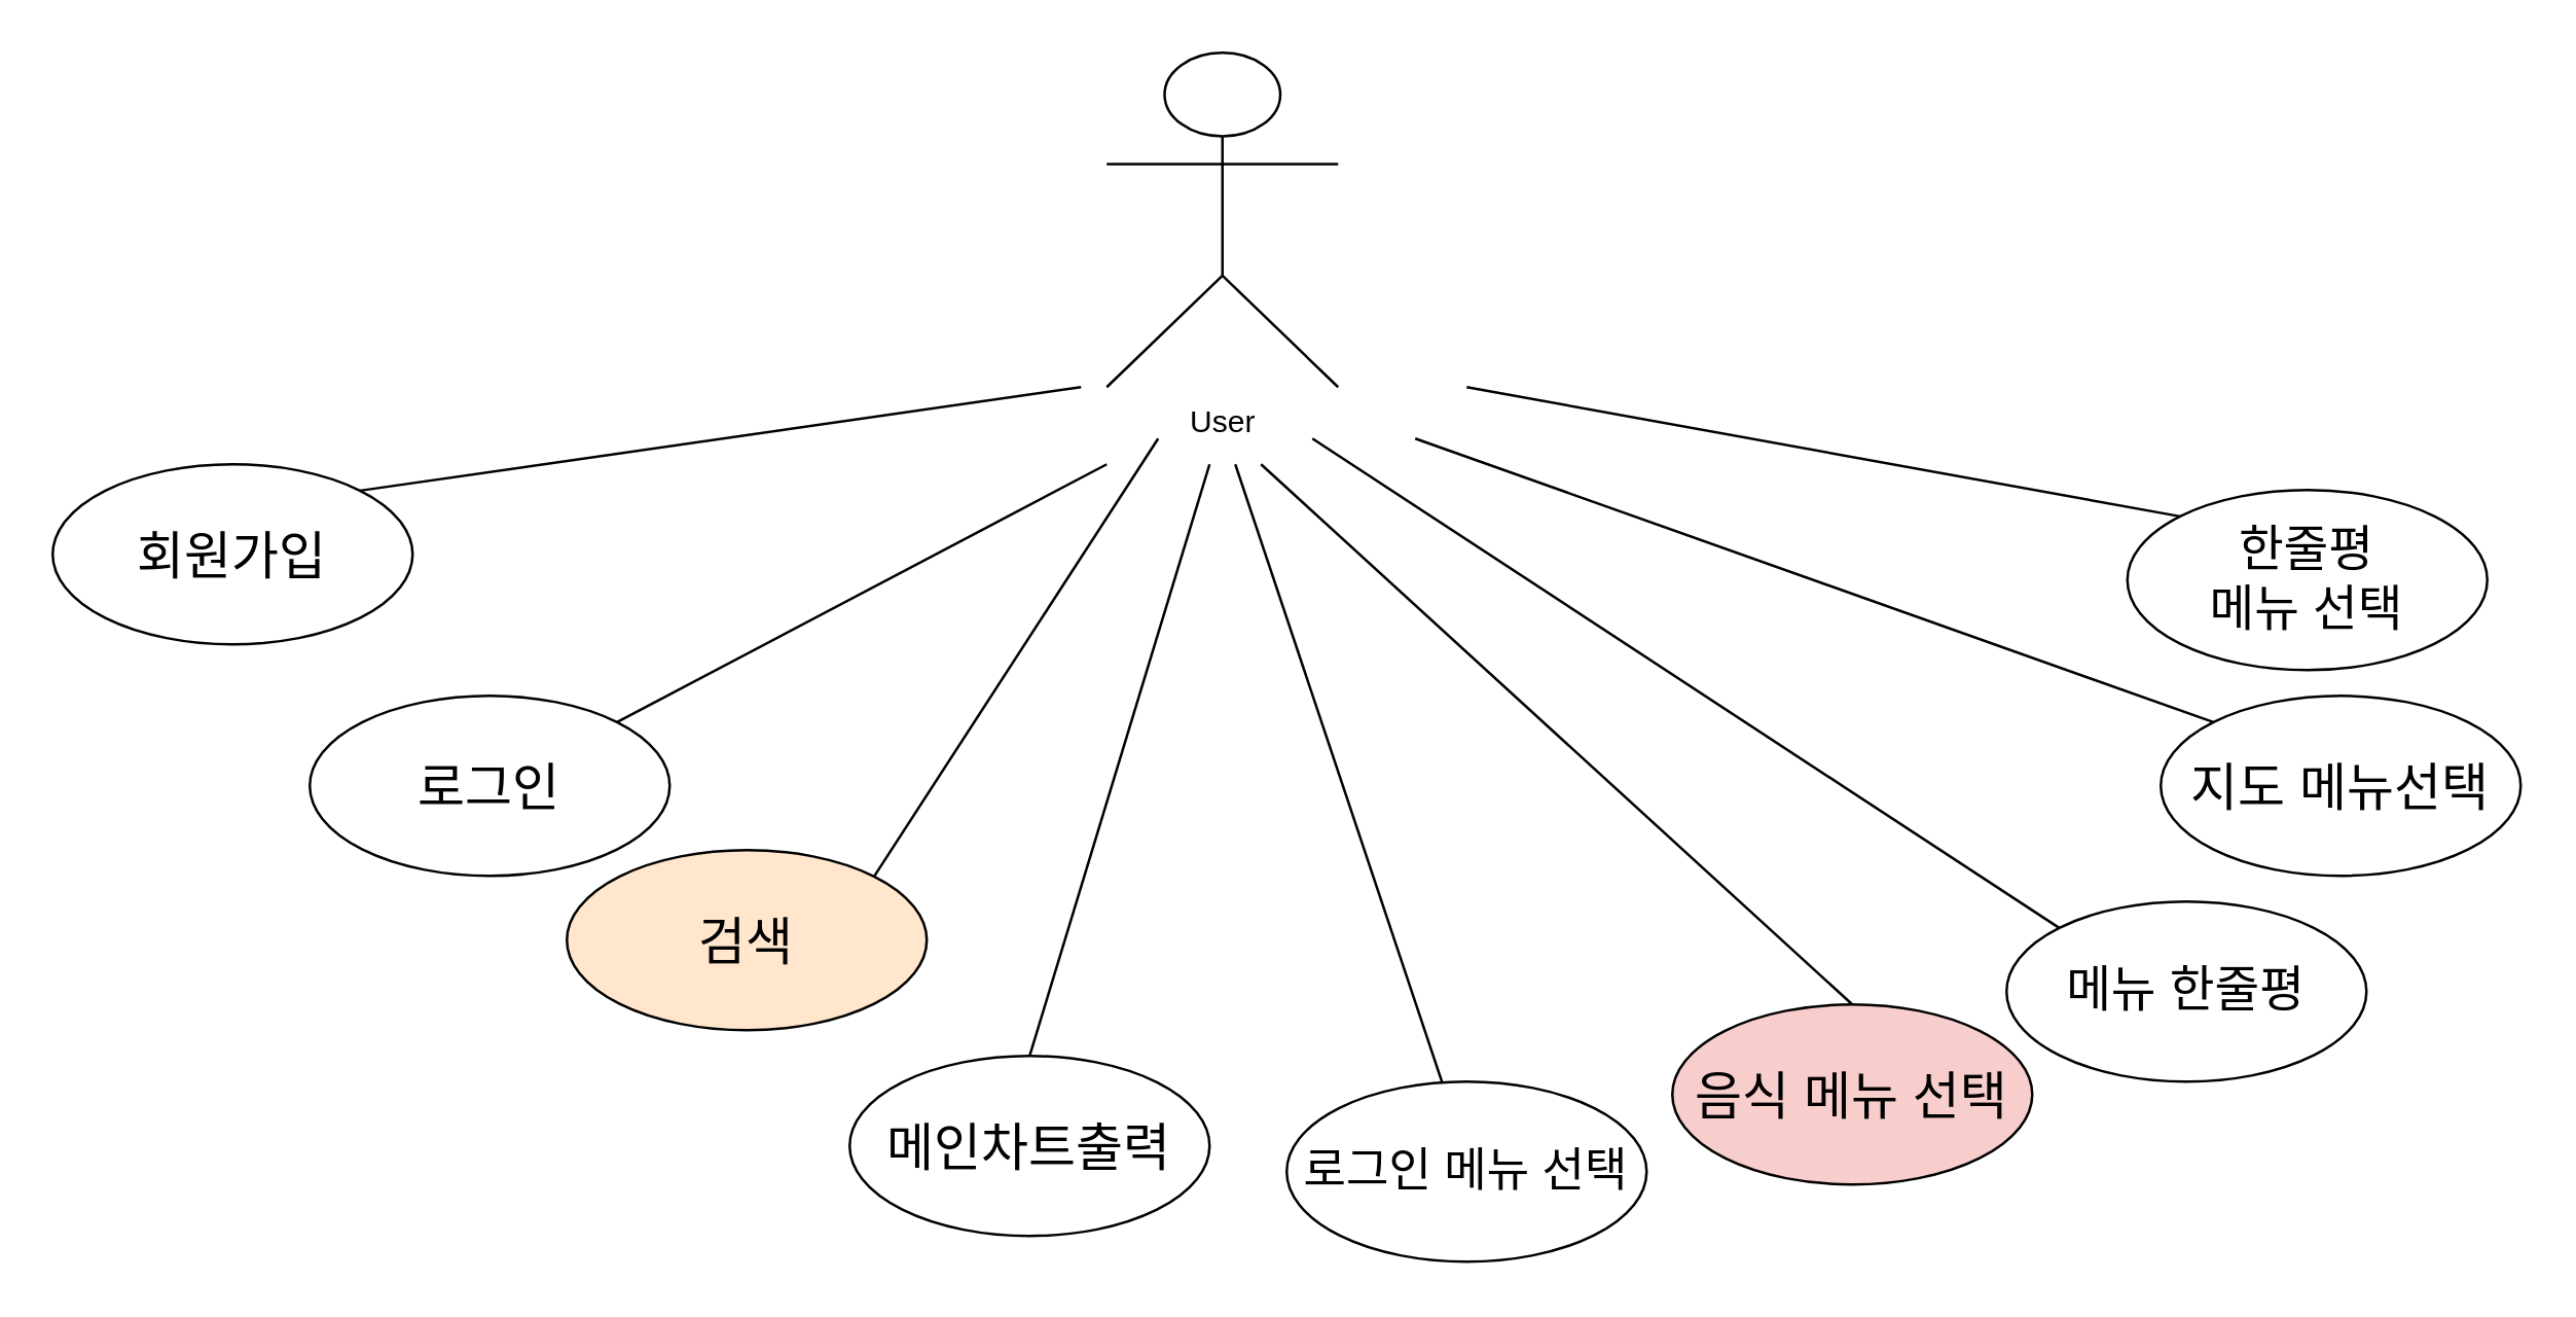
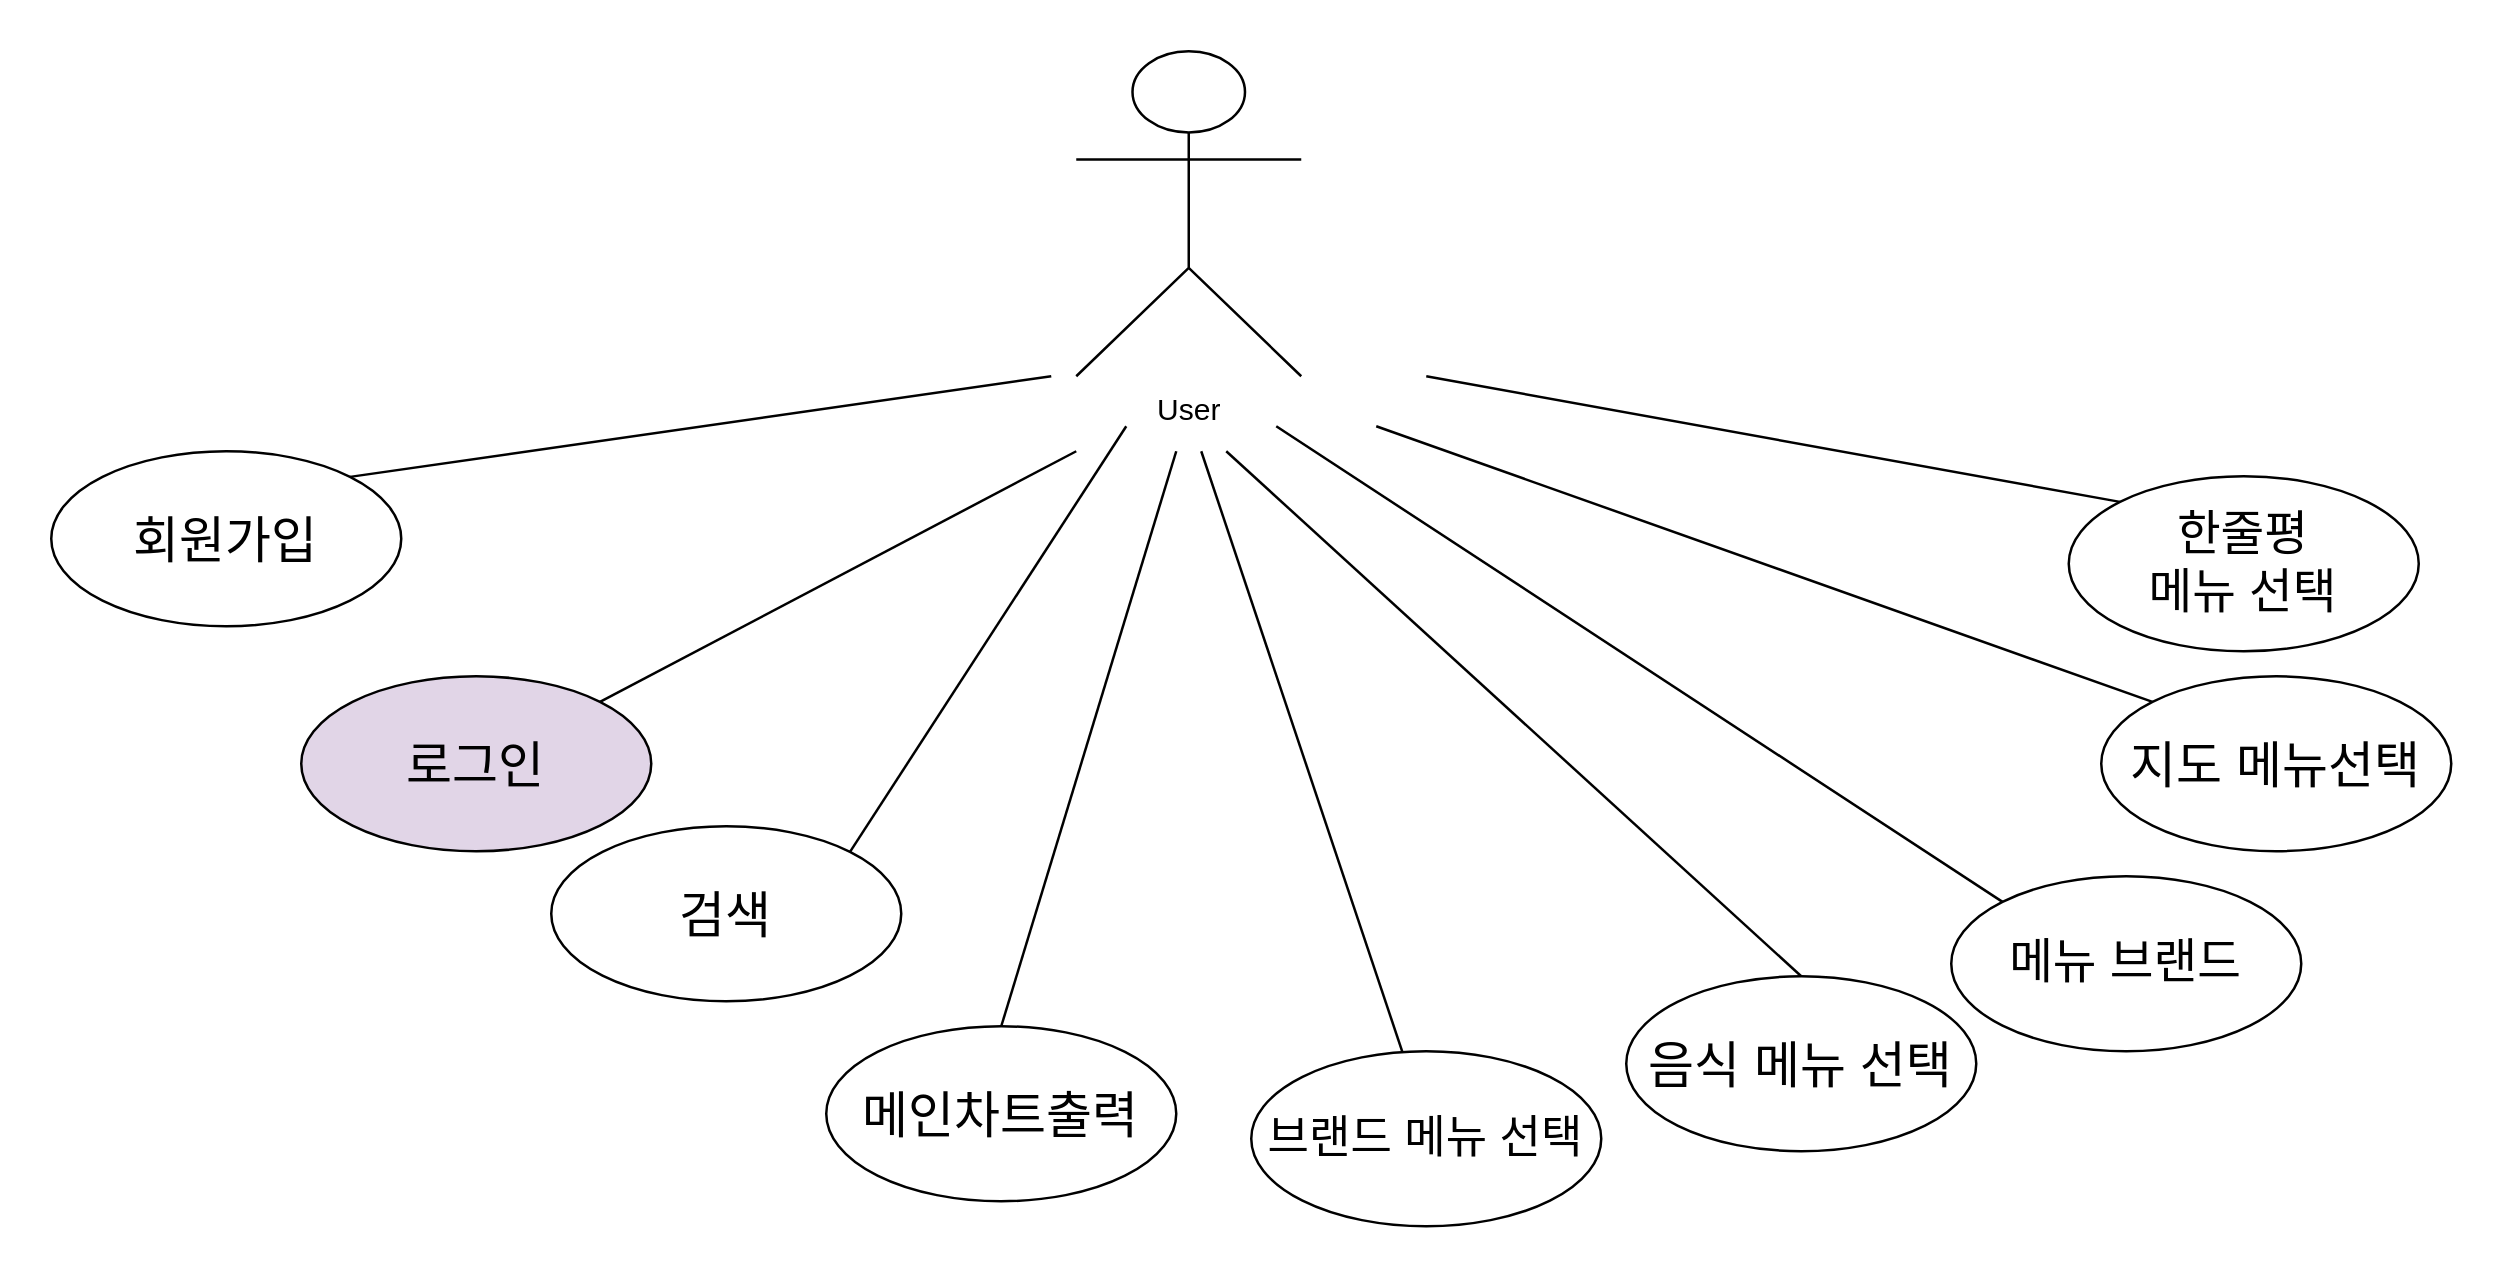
  <mxCell id="0" />
  <mxCell id="1" parent="0" />
  <mxCell id="2" value="User" style="shape=umlActor;verticalLabelPosition=bottom;verticalAlign=top;html=1;outlineConnect=0;" vertex="1" parent="1"><mxGeometry x="430" y="20" width="90" height="130" as="geometry" /></mxCell>
  <mxCell id="3" value="" style="endArrow=none;html=1;rounded=0;exitX=1;exitY=0;exitDx=0;exitDy=0;" edge="1" parent="1" source="4"><mxGeometry width="50" height="50" relative="1" as="geometry"><mxPoint x="90" y="190" as="sourcePoint" /><mxPoint x="430" y="180" as="targetPoint" /></mxGeometry></mxCell>
- <mxCell id="4" value="&lt;font style=&quot;font-size: 20px;&quot;&gt;로그인&lt;/font&gt;" style="ellipse;whiteSpace=wrap;html=1;" vertex="1" parent="1"><mxGeometry x="120" y="270" width="140" height="70" as="geometry" /></mxCell>
+ <mxCell id="4" value="&lt;font style=&quot;font-size: 20px;&quot;&gt;로그인&lt;/font&gt;" style="ellipse;whiteSpace=wrap;html=1;fillColor=#e1d5e7;" vertex="1" parent="1"><mxGeometry x="120" y="270" width="140" height="70" as="geometry" /></mxCell>
  <mxCell id="5" value="" style="endArrow=none;html=1;rounded=0;exitX=1;exitY=0;exitDx=0;exitDy=0;" edge="1" parent="1" source="6"><mxGeometry width="50" height="50" relative="1" as="geometry"><mxPoint x="110" y="190" as="sourcePoint" /><mxPoint x="420" y="150" as="targetPoint" /></mxGeometry></mxCell>
  <mxCell id="6" value="&lt;font style=&quot;font-size: 20px;&quot;&gt;회원가입&lt;/font&gt;" style="ellipse;whiteSpace=wrap;html=1;" vertex="1" parent="1"><mxGeometry x="20" y="180" width="140" height="70" as="geometry" /></mxCell>
  <mxCell id="7" value="" style="endArrow=none;html=1;rounded=0;entryX=0;entryY=1;entryDx=0;entryDy=0;entryPerimeter=0;exitX=1;exitY=0;exitDx=0;exitDy=0;" edge="1" parent="1" source="8"><mxGeometry width="50" height="50" relative="1" as="geometry"><mxPoint x="110" y="210" as="sourcePoint" /><mxPoint x="450" y="170" as="targetPoint" /></mxGeometry></mxCell>
- <mxCell id="8" value="&lt;font style=&quot;font-size: 20px;&quot;&gt;검색&lt;/font&gt;" style="ellipse;whiteSpace=wrap;html=1;fillColor=#ffe6cc;" vertex="1" parent="1"><mxGeometry x="220" y="330" width="140" height="70" as="geometry" /></mxCell>
+ <mxCell id="8" value="&lt;font style=&quot;font-size: 20px;&quot;&gt;검색&lt;/font&gt;" style="ellipse;whiteSpace=wrap;html=1;" vertex="1" parent="1"><mxGeometry x="220" y="330" width="140" height="70" as="geometry" /></mxCell>
  <mxCell id="9" value="" style="endArrow=none;html=1;rounded=0;exitX=0.436;exitY=0.029;exitDx=0;exitDy=0;exitPerimeter=0;" edge="1" parent="1" source="10"><mxGeometry width="50" height="50" relative="1" as="geometry"><mxPoint x="120" y="220" as="sourcePoint" /><mxPoint x="480" y="180" as="targetPoint" /></mxGeometry></mxCell>
- <mxCell id="10" value="&lt;font style=&quot;font-size: 18px;&quot;&gt;로그인 메뉴 선택&lt;/font&gt;" style="ellipse;whiteSpace=wrap;html=1;" vertex="1" parent="1"><mxGeometry x="500" y="420" width="140" height="70" as="geometry" /></mxCell>
+ <mxCell id="10" value="&lt;font style=&quot;font-size: 18px;&quot;&gt;브랜드 메뉴 선택&lt;/font&gt;" style="ellipse;whiteSpace=wrap;html=1;" vertex="1" parent="1"><mxGeometry x="500" y="420" width="140" height="70" as="geometry" /></mxCell>
  <mxCell id="11" value="" style="endArrow=none;html=1;rounded=0;exitX=0.5;exitY=0;exitDx=0;exitDy=0;" edge="1" parent="1" source="12"><mxGeometry width="50" height="50" relative="1" as="geometry"><mxPoint x="130" y="230" as="sourcePoint" /><mxPoint x="490" y="180" as="targetPoint" /></mxGeometry></mxCell>
- <mxCell id="12" value="&lt;font style=&quot;font-size: 20px;&quot;&gt;음식 메뉴 선택&lt;/font&gt;" style="ellipse;whiteSpace=wrap;html=1;fillColor=#f8cecc;" vertex="1" parent="1"><mxGeometry x="650" y="390" width="140" height="70" as="geometry" /></mxCell>
+ <mxCell id="12" value="&lt;font style=&quot;font-size: 20px;&quot;&gt;음식 메뉴 선택&lt;/font&gt;" style="ellipse;whiteSpace=wrap;html=1;" vertex="1" parent="1"><mxGeometry x="650" y="390" width="140" height="70" as="geometry" /></mxCell>
  <mxCell id="13" value="" style="endArrow=none;html=1;rounded=0;exitX=0;exitY=0;exitDx=0;exitDy=0;" edge="1" parent="1" source="14"><mxGeometry width="50" height="50" relative="1" as="geometry"><mxPoint x="140" y="240" as="sourcePoint" /><mxPoint x="550" y="170" as="targetPoint" /></mxGeometry></mxCell>
  <mxCell id="14" value="&lt;font style=&quot;font-size: 20px;&quot;&gt;지도 메뉴선택&lt;/font&gt;" style="ellipse;whiteSpace=wrap;html=1;" vertex="1" parent="1"><mxGeometry x="840" y="270" width="140" height="70" as="geometry" /></mxCell>
  <mxCell id="15" value="" style="endArrow=none;html=1;rounded=0;exitX=0;exitY=0;exitDx=0;exitDy=0;" edge="1" parent="1" source="16"><mxGeometry width="50" height="50" relative="1" as="geometry"><mxPoint x="150" y="250" as="sourcePoint" /><mxPoint x="570" y="150" as="targetPoint" /></mxGeometry></mxCell>
  <mxCell id="16" value="&lt;font style=&quot;font-size: 19px;&quot;&gt;한줄평 &lt;br&gt;메뉴 선택&lt;/font&gt;" style="ellipse;whiteSpace=wrap;html=1;" vertex="1" parent="1"><mxGeometry x="827" y="190" width="140" height="70" as="geometry" /></mxCell>
  <mxCell id="17" value="" style="endArrow=none;html=1;rounded=0;exitX=0.5;exitY=0;exitDx=0;exitDy=0;" edge="1" parent="1" source="18"><mxGeometry width="50" height="50" relative="1" as="geometry"><mxPoint x="830" y="70" as="sourcePoint" /><mxPoint x="470" y="180" as="targetPoint" /></mxGeometry></mxCell>
  <mxCell id="18" value="&lt;font style=&quot;font-size: 20px;&quot;&gt;메인차트출력&lt;/font&gt;" style="ellipse;whiteSpace=wrap;html=1;" vertex="1" parent="1"><mxGeometry x="330" y="410" width="140" height="70" as="geometry" /></mxCell>
  <mxCell id="19" value="" style="endArrow=none;html=1;rounded=0;exitX=0;exitY=0;exitDx=0;exitDy=0;" edge="1" parent="1" source="20"><mxGeometry width="50" height="50" relative="1" as="geometry"><mxPoint x="-250" y="550" as="sourcePoint" /><mxPoint x="510" y="170" as="targetPoint" /></mxGeometry></mxCell>
- <mxCell id="20" value="&lt;span style=&quot;font-size: 19px;&quot;&gt;메뉴 한줄평&lt;/span&gt;" style="ellipse;whiteSpace=wrap;html=1;" vertex="1" parent="1"><mxGeometry x="780" y="350" width="140" height="70" as="geometry" /></mxCell>
+ <mxCell id="20" value="&lt;span style=&quot;font-size: 19px;&quot;&gt;메뉴 브랜드&lt;/span&gt;" style="ellipse;whiteSpace=wrap;html=1;" vertex="1" parent="1"><mxGeometry x="780" y="350" width="140" height="70" as="geometry" /></mxCell>
